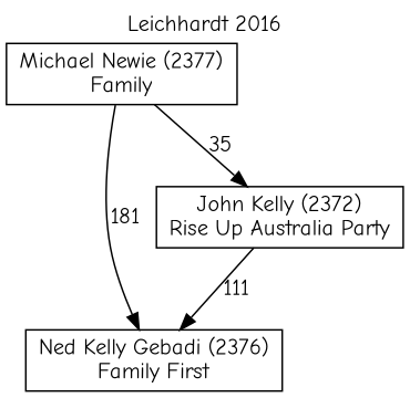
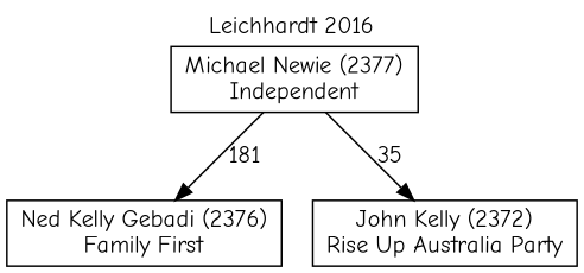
  digraph {
    fontname="Comic Neue"
    label="Leichhardt 2016"
    labelloc=t
    mclimit=10
    node [fontname="Comic Neue" shape=box]
    edge [fontname="Comic Neue"]
    n1 [label="Ned Kelly Gebadi (2376)\nFamily First"]
    n2 [label="John Kelly (2372)\nRise Up Australia Party"]
-   n3 [label="Michael Newie (2377)\nFamily"]
-   n2 -> n1 [label=111]
+   n3 [label="Michael Newie (2377)\nIndependent"]
    n3 -> n1 [label=181]
    n3 -> n2 [label=35]
  }
